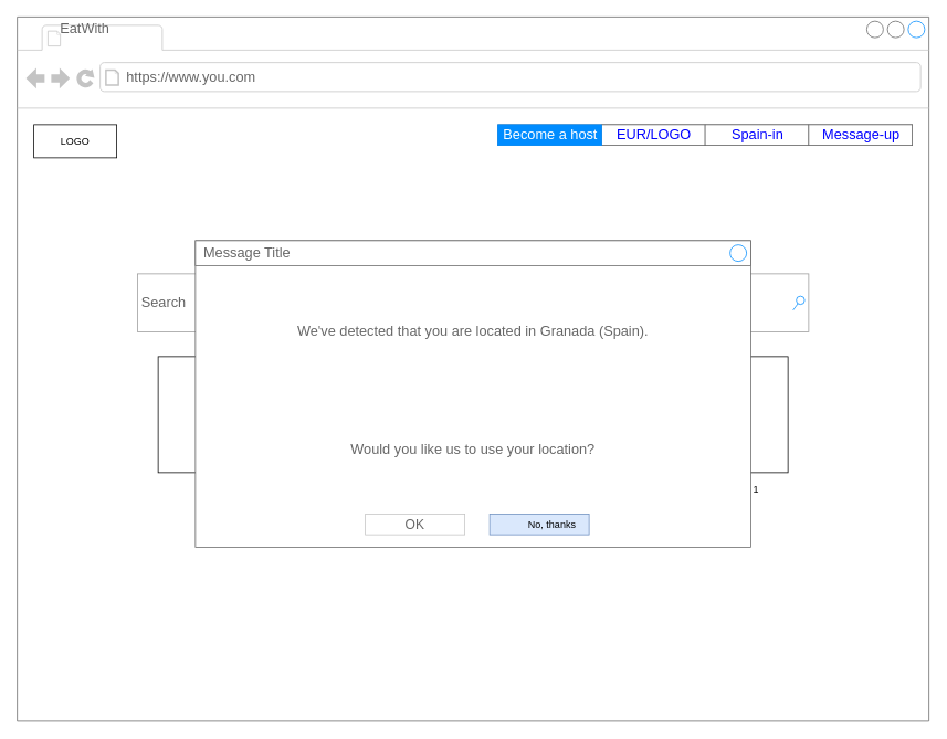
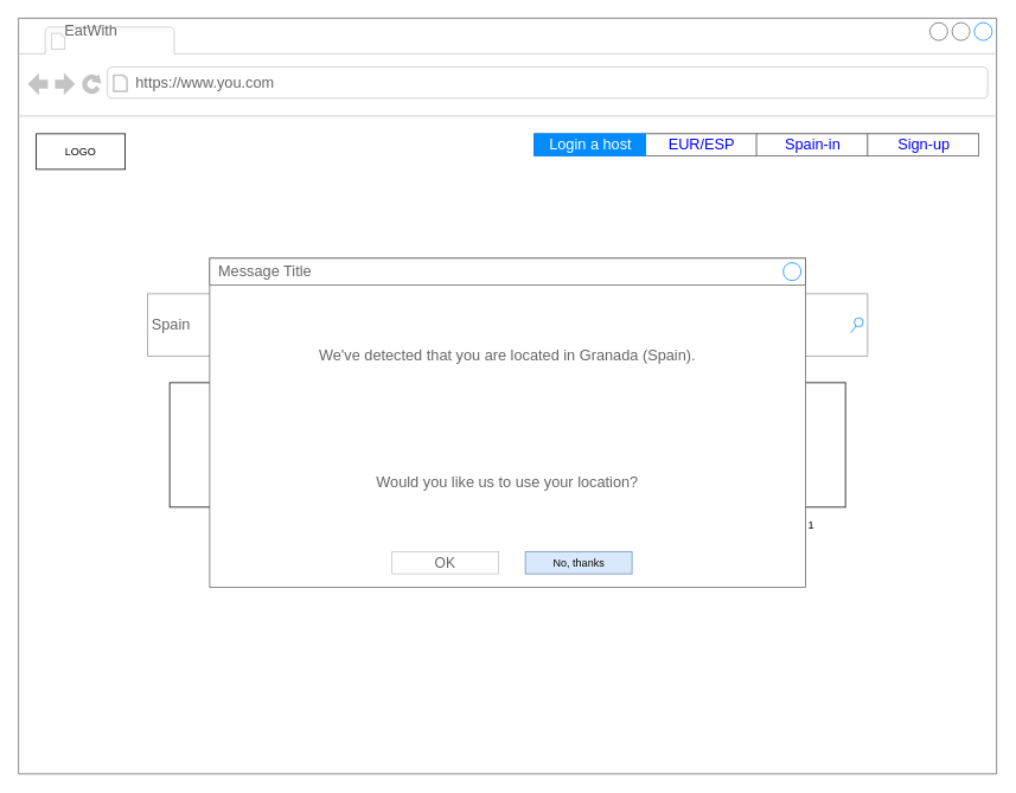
  <mxCell id="0" />
  <mxCell id="1" parent="0" />
  <mxCell id="2" value="ES/EUR" style="text;html=1;points=[];align=left;verticalAlign=top;spacingTop=-4;fontSize=14;fontFamily=Verdana" parent="1" vertex="1"><mxGeometry x="880" y="60" width="60" height="20" as="geometry" /></mxCell>
  <mxCell id="3" value="Login" style="text;html=1;points=[];align=left;verticalAlign=top;spacingTop=-4;fontSize=14;fontFamily=Verdana" parent="1" vertex="1"><mxGeometry x="950" y="60" width="60" height="20" as="geometry" /></mxCell>
  <mxCell id="4" value="Signup" style="text;html=1;points=[];align=left;verticalAlign=top;spacingTop=-4;fontSize=14;fontFamily=Verdana" parent="1" vertex="1"><mxGeometry x="1020" y="60" width="60" height="20" as="geometry" /></mxCell>
  <mxCell id="5" value="" style="strokeWidth=1;shadow=0;dashed=0;align=center;html=1;shape=mxgraph.mockup.containers.browserWindow;rSize=0;strokeColor=#666666;strokeColor2=#008cff;strokeColor3=#c4c4c4;mainText=,;recursiveResize=0;" vertex="1" parent="1"><mxGeometry width="1100" height="850" as="geometry" x="20" y="20" /></mxCell>
  <mxCell id="6" value="EatWith" style="strokeWidth=1;shadow=0;dashed=0;align=center;html=1;shape=mxgraph.mockup.containers.anchor;fontSize=17;fontColor=#666666;align=left;" vertex="1" parent="5"><mxGeometry x="50" y="2" width="110" height="26" as="geometry" /></mxCell>
  <mxCell id="7" value="https://www.you.com" style="strokeWidth=1;shadow=0;dashed=0;align=center;html=1;shape=mxgraph.mockup.containers.anchor;rSize=0;fontSize=17;fontColor=#666666;align=left;" vertex="1" parent="5"><mxGeometry x="130" y="60" width="250" height="26" as="geometry" /></mxCell>
  <mxCell id="8" value="LOGO" style="whiteSpace=wrap;html=1;rounded=0;" vertex="1" parent="5"><mxGeometry x="20" y="130" width="100" height="40" as="geometry" /></mxCell>
  <mxCell id="9" value="" style="strokeWidth=1;shadow=0;dashed=0;align=center;html=1;shape=mxgraph.mockup.text.rrect;rSize=0;strokeColor=#666666;" vertex="1" parent="5"><mxGeometry x="580" y="130" width="500" height="25" as="geometry" /></mxCell>
- <mxCell id="10" value="EUR/LOGO" style="strokeColor=inherit;fillColor=inherit;gradientColor=inherit;strokeWidth=1;shadow=0;dashed=0;align=center;html=1;shape=mxgraph.mockup.text.rrect;rSize=0;fontSize=17;fontColor=#0000ff;" vertex="1" parent="9"><mxGeometry x="125" width="125" height="25" as="geometry" /></mxCell>
+ <mxCell id="10" value="EUR/ESP" style="strokeColor=inherit;fillColor=inherit;gradientColor=inherit;strokeWidth=1;shadow=0;dashed=0;align=center;html=1;shape=mxgraph.mockup.text.rrect;rSize=0;fontSize=17;fontColor=#0000ff;" vertex="1" parent="9"><mxGeometry x="125" width="125" height="25" as="geometry" /></mxCell>
  <mxCell id="11" value="Spain-in" style="strokeColor=inherit;fillColor=inherit;gradientColor=inherit;strokeWidth=1;shadow=0;dashed=0;align=center;html=1;shape=mxgraph.mockup.text.rrect;rSize=0;fontSize=17;fontColor=#0000ff;" vertex="1" parent="9"><mxGeometry x="250" width="125" height="25" as="geometry" /></mxCell>
- <mxCell id="12" value="Message-up" style="strokeColor=inherit;fillColor=inherit;gradientColor=inherit;strokeWidth=1;shadow=0;dashed=0;align=center;html=1;shape=mxgraph.mockup.text.rrect;rSize=0;fontSize=17;fontColor=#0000ff;" vertex="1" parent="9"><mxGeometry x="375" width="125" height="25" as="geometry" /></mxCell>
- <mxCell id="13" value="Become a host" style="strokeWidth=1;shadow=0;dashed=0;align=center;html=1;shape=mxgraph.mockup.text.rrect;rSize=0;fontSize=17;fontColor=#ffffff;fillColor=#008cff;strokeColor=#008cff;" vertex="1" parent="9"><mxGeometry width="125" height="25" as="geometry" /></mxCell>
- <mxCell id="14" value="Search" style="strokeWidth=1;shadow=0;dashed=0;align=center;html=1;shape=mxgraph.mockup.forms.searchBox;strokeColor=#999999;mainText=;strokeColor2=#008cff;fontColor=#666666;fontSize=17;align=left;spacingLeft=3;" vertex="1" parent="5"><mxGeometry x="145" y="310" width="810" height="70" as="geometry" /></mxCell>
+ <mxCell id="12" value="Sign-up" style="strokeColor=inherit;fillColor=inherit;gradientColor=inherit;strokeWidth=1;shadow=0;dashed=0;align=center;html=1;shape=mxgraph.mockup.text.rrect;rSize=0;fontSize=17;fontColor=#0000ff;" vertex="1" parent="9"><mxGeometry x="375" width="125" height="25" as="geometry" /></mxCell>
+ <mxCell id="13" value="Login a host" style="strokeWidth=1;shadow=0;dashed=0;align=center;html=1;shape=mxgraph.mockup.text.rrect;rSize=0;fontSize=17;fontColor=#ffffff;fillColor=#008cff;strokeColor=#008cff;" vertex="1" parent="9"><mxGeometry width="125" height="25" as="geometry" /></mxCell>
+ <mxCell id="14" value="Spain" style="strokeWidth=1;shadow=0;dashed=0;align=center;html=1;shape=mxgraph.mockup.forms.searchBox;strokeColor=#999999;mainText=;strokeColor2=#008cff;fontColor=#666666;fontSize=17;align=left;spacingLeft=3;" vertex="1" parent="5"><mxGeometry x="145" y="310" width="810" height="70" as="geometry" /></mxCell>
  <mxCell id="15" value="" style="whiteSpace=wrap;html=1;aspect=fixed;" vertex="1" parent="5"><mxGeometry x="170" y="410" width="140" height="140" as="geometry" /></mxCell>
  <mxCell id="16" value="Experience 1" style="text;html=1;strokeColor=none;fillColor=none;align=center;verticalAlign=middle;whiteSpace=wrap;rounded=0;" vertex="1" parent="5"><mxGeometry x="230" y="560" width="110" height="20" as="geometry" /></mxCell>
  <mxCell id="17" value="" style="whiteSpace=wrap;html=1;aspect=fixed;" vertex="1" parent="5"><mxGeometry x="390" y="410" width="140" height="140" as="geometry" /></mxCell>
  <mxCell id="18" value="Experience 1" style="text;html=1;strokeColor=none;fillColor=none;align=center;verticalAlign=middle;whiteSpace=wrap;rounded=0;" vertex="1" parent="5"><mxGeometry x="405" y="560" width="110" height="20" as="geometry" /></mxCell>
  <mxCell id="19" value="" style="whiteSpace=wrap;html=1;aspect=fixed;" vertex="1" parent="5"><mxGeometry x="600" y="410" width="140" height="140" as="geometry" /></mxCell>
  <mxCell id="20" value="Experience 1" style="text;html=1;strokeColor=none;fillColor=none;align=center;verticalAlign=middle;whiteSpace=wrap;rounded=0;" vertex="1" parent="5"><mxGeometry x="615" y="560" width="110" height="20" as="geometry" /></mxCell>
  <mxCell id="21" value="" style="whiteSpace=wrap;html=1;aspect=fixed;" vertex="1" parent="5"><mxGeometry x="790" y="410" width="140" height="140" as="geometry" /></mxCell>
  <mxCell id="22" value="Experience 1" style="text;html=1;strokeColor=none;fillColor=none;align=center;verticalAlign=middle;whiteSpace=wrap;rounded=0;" vertex="1" parent="5"><mxGeometry x="805" y="560" width="110" height="20" as="geometry" /></mxCell>
  <mxCell id="23" value="&lt;br&gt;&lt;br&gt;&lt;br&gt;We've detected that you are located in Granada (Spain). &lt;br&gt;&lt;br&gt;&lt;br&gt;&lt;br&gt;&lt;br&gt;&lt;br&gt;&lt;br&gt;Would you like us to use your location?" style="strokeWidth=1;shadow=0;dashed=0;align=center;html=1;shape=mxgraph.mockup.containers.rrect;rSize=0;strokeColor=#666666;fontColor=#666666;fontSize=17;verticalAlign=top;whiteSpace=wrap;fillColor=#ffffff;spacingTop=32;" vertex="1" parent="5"><mxGeometry x="215" y="270" width="670" height="370" as="geometry" /></mxCell>
  <mxCell id="24" value="Message Title" style="strokeWidth=1;shadow=0;dashed=0;align=center;html=1;shape=mxgraph.mockup.containers.rrect;rSize=0;fontSize=17;fontColor=#666666;strokeColor=#666666;align=left;spacingLeft=8;fillColor=#ffffff;resizeWidth=1;" vertex="1" parent="23"><mxGeometry width="670" height="30" relative="1" as="geometry" /></mxCell>
  <mxCell id="25" value="" style="shape=ellipse;strokeColor=#008cff;resizable=0;fillColor=none;html=1;" vertex="1" parent="24"><mxGeometry x="1" y="0.5" width="20" height="20" relative="1" as="geometry"><mxPoint x="-25" y="-10" as="offset" /></mxGeometry></mxCell>
  <mxCell id="26" value="OK" style="strokeWidth=1;shadow=0;dashed=0;align=center;html=1;shape=mxgraph.mockup.containers.rrect;rSize=0;fontSize=16;fontColor=#666666;strokeColor=#c4c4c4;resizable=0;whiteSpace=wrap;fillColor=#ffffff;" vertex="1" parent="23"><mxGeometry x="0.5" y="1" width="120" height="25" relative="1" as="geometry"><mxPoint x="-130" y="-40" as="offset" /></mxGeometry></mxCell>
  <mxCell id="27" value="" style="strokeWidth=1;shadow=0;dashed=0;align=center;html=1;shape=mxgraph.mockup.containers.rrect;rSize=0;fontSize=16;strokeColor=#6c8ebf;resizable=0;whiteSpace=wrap;fillColor=#dae8fc;" vertex="1" parent="23"><mxGeometry x="355" y="330" width="120" height="25" as="geometry"><mxPoint x="-130" y="-33" as="offset" /></mxGeometry></mxCell>
- <mxCell id="28" value="No, thanks" style="text;html=1;strokeColor=none;fillColor=none;align=center;verticalAlign=middle;whiteSpace=wrap;rounded=0;" vertex="1" parent="23"><mxGeometry x="392.5" y="332.5" width="75" height="20" as="geometry" /></mxCell>
+ <mxCell id="28" value="No, thanks" style="text;html=1;strokeColor=none;fillColor=none;align=center;verticalAlign=middle;whiteSpace=wrap;rounded=0;" vertex="1" parent="23"><mxGeometry x="377.5" y="332.5" width="75" height="20" as="geometry" /></mxCell>
